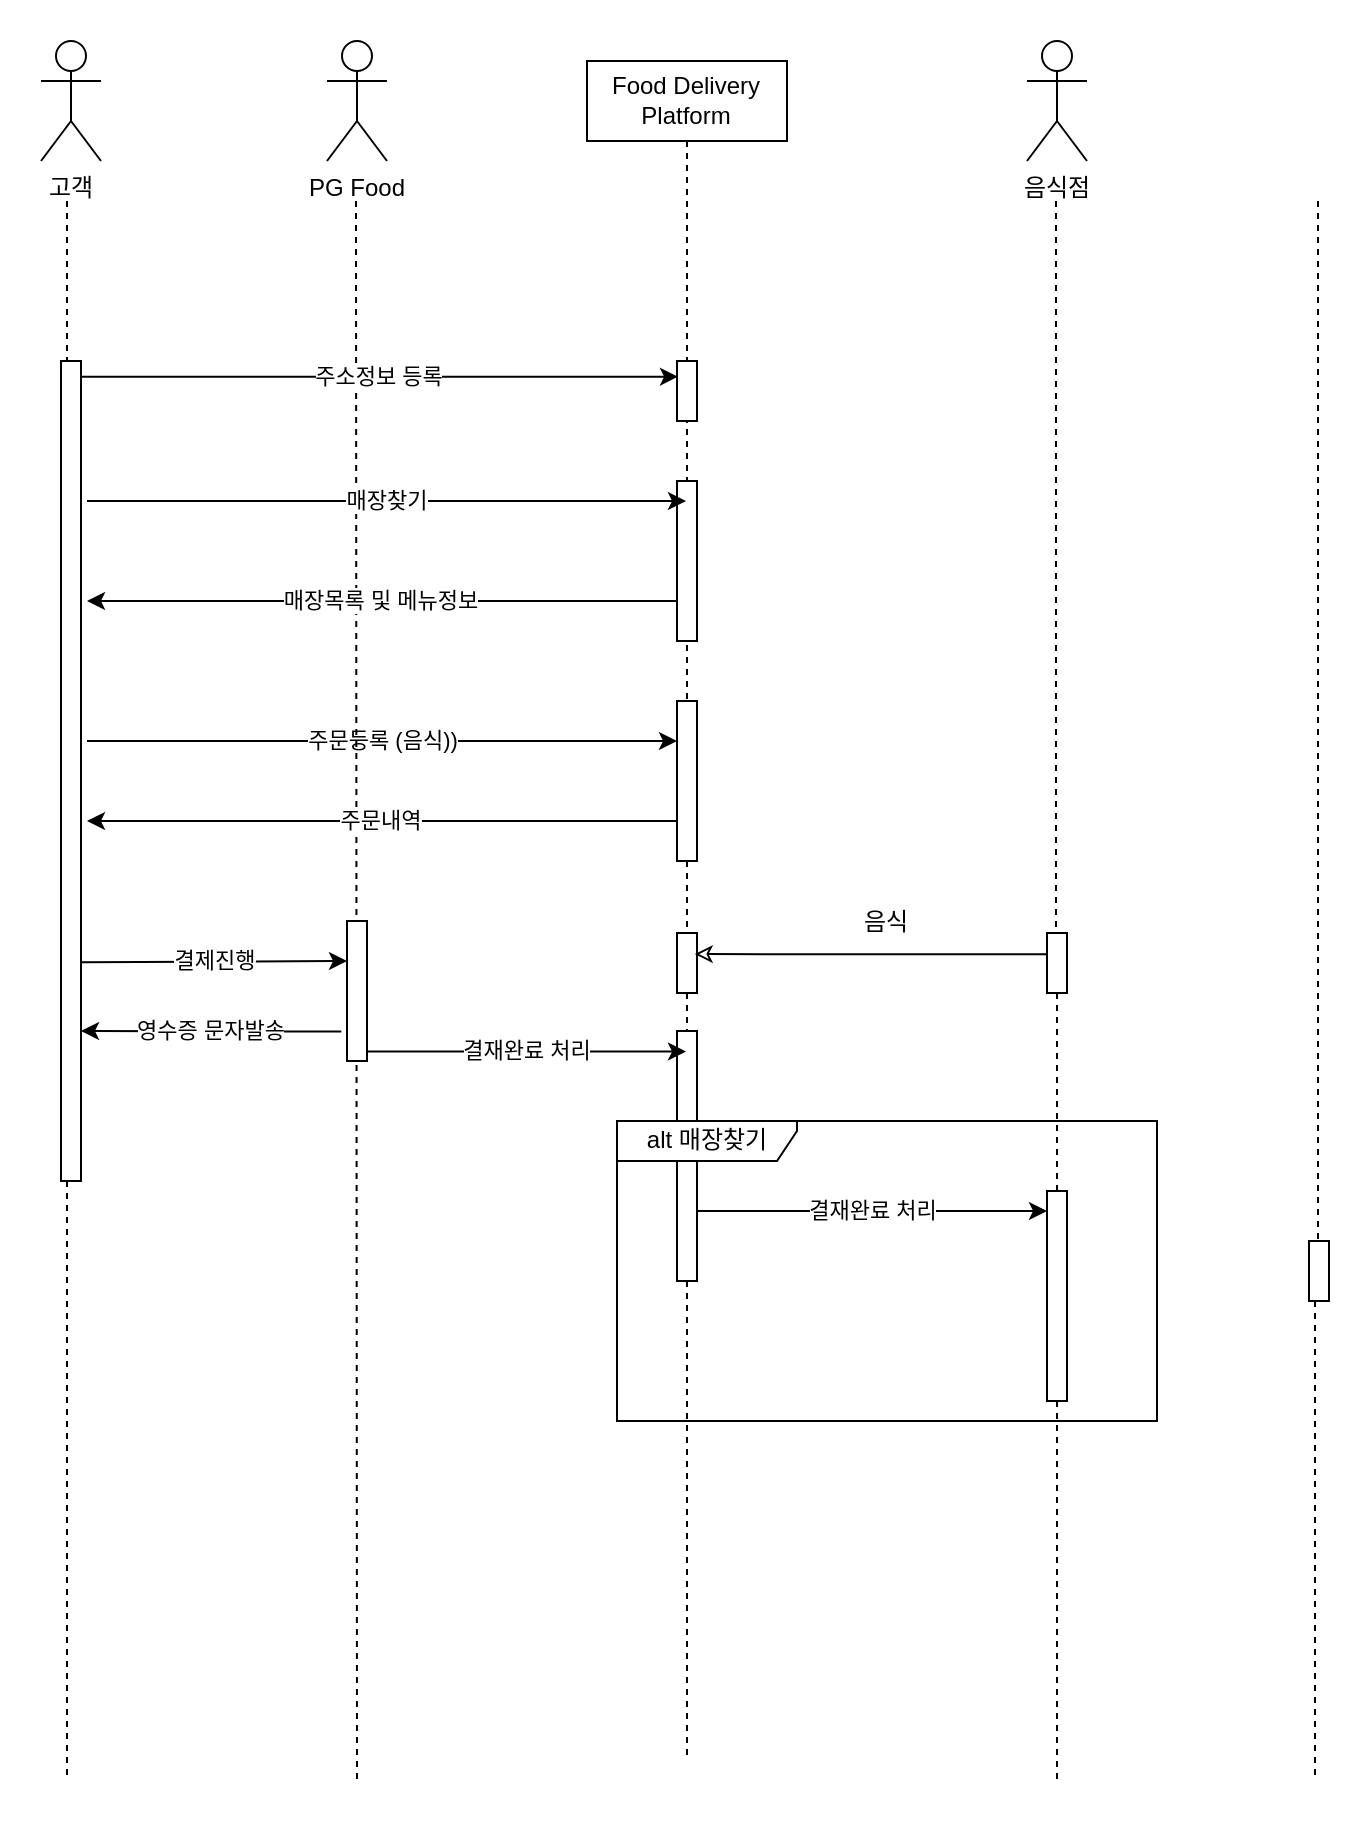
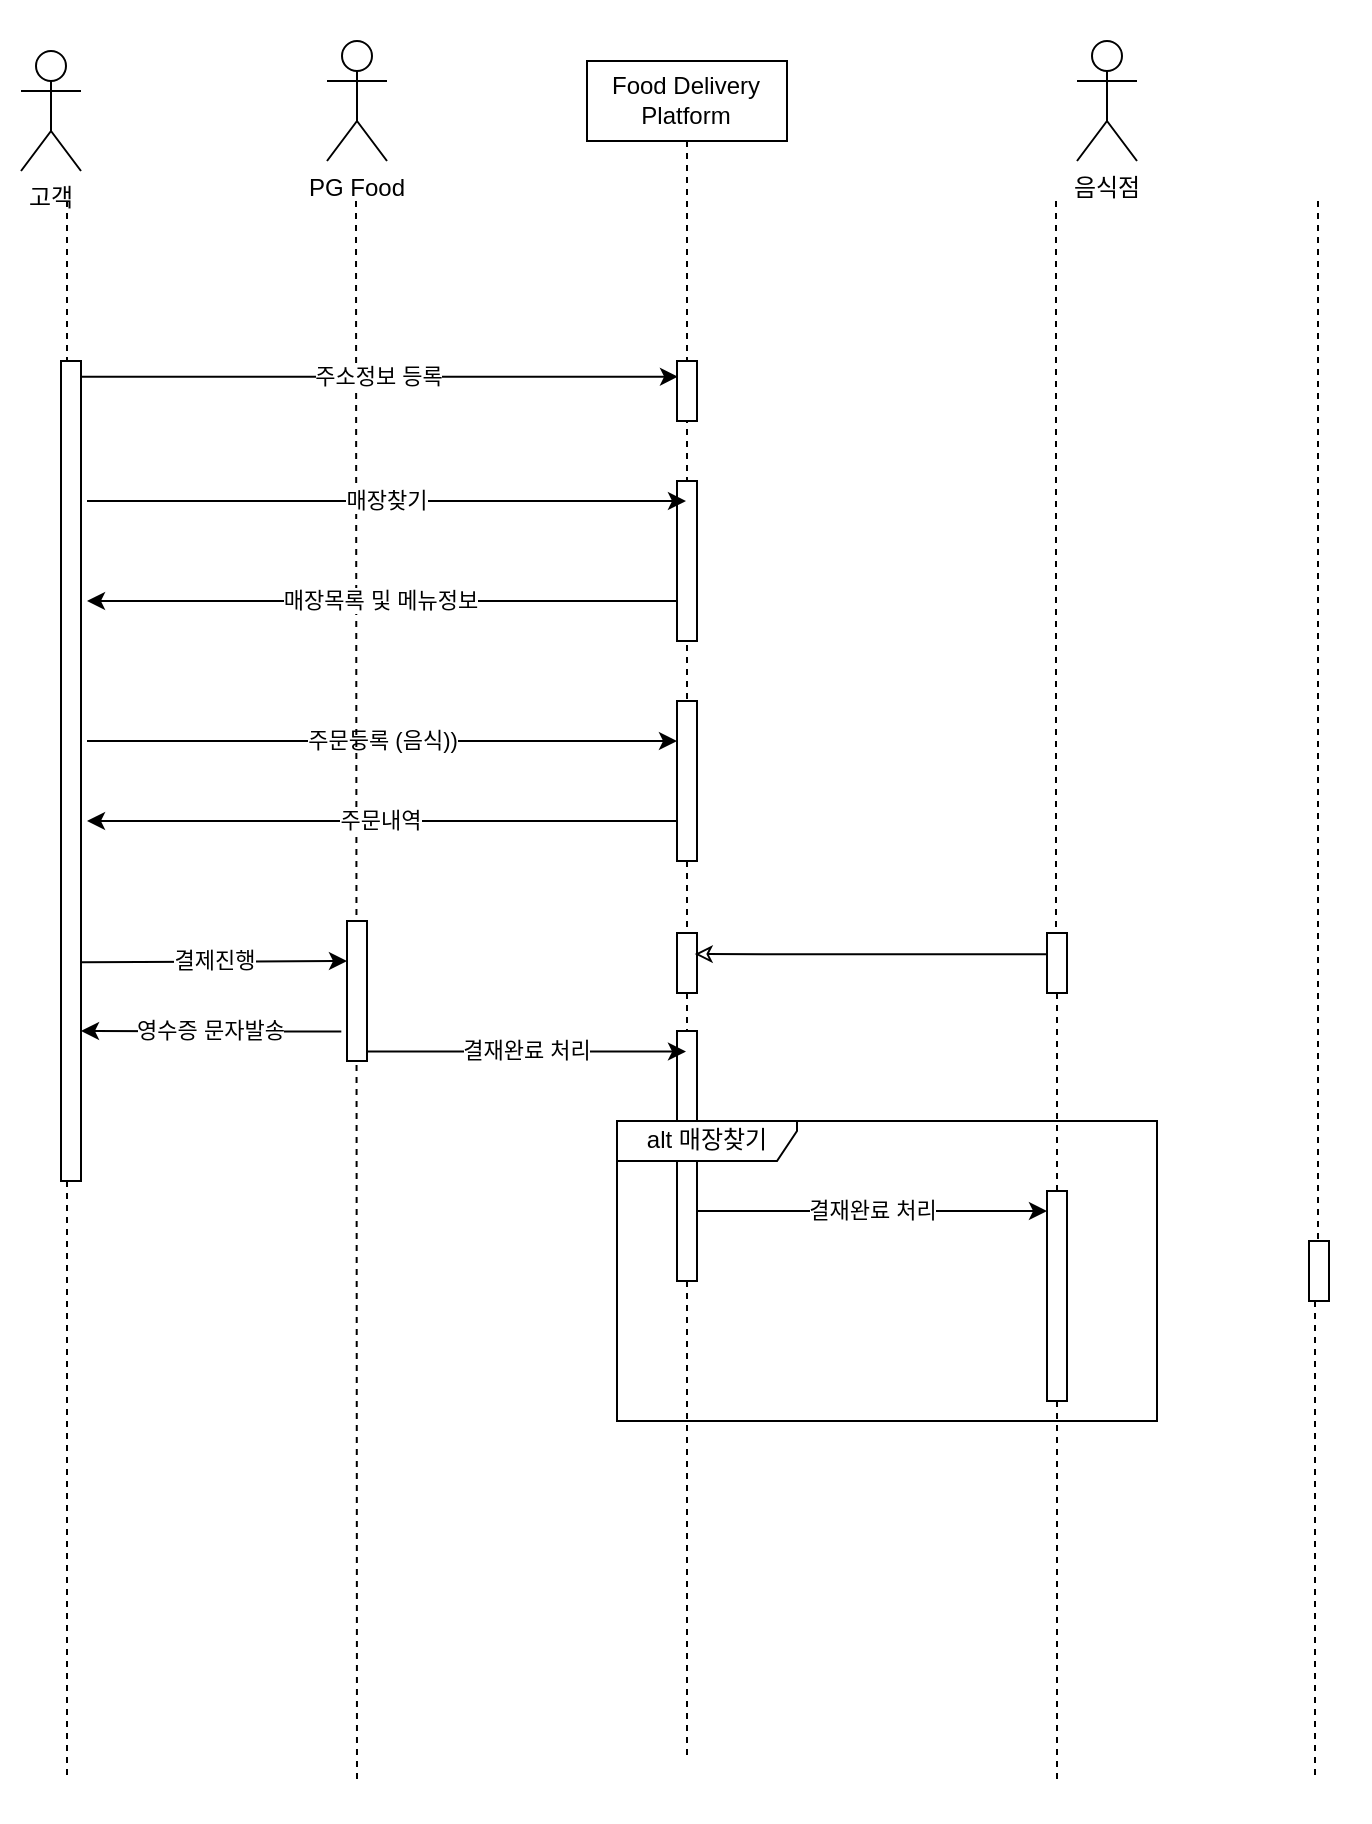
  <mxCell id="0" />
  <mxCell id="1" parent="0" />
- <mxCell id="2" value="고객" style="shape=umlActor;verticalLabelPosition=bottom;verticalAlign=top;html=1;outlineConnect=0;" vertex="1" parent="1"><mxGeometry x="20" y="20" width="30" height="60" as="geometry" /></mxCell>
- <mxCell id="3" value="음식점" style="shape=umlActor;verticalLabelPosition=bottom;verticalAlign=top;html=1;outlineConnect=0;" vertex="1" parent="1"><mxGeometry x="513" y="20" width="30" height="60" as="geometry" /></mxCell>
+ <mxCell id="2" value="고객" style="shape=umlActor;verticalLabelPosition=bottom;verticalAlign=top;html=1;outlineConnect=0;" vertex="1" parent="1"><mxGeometry x="10" y="25" width="30" height="60" as="geometry" /></mxCell>
+ <mxCell id="3" value="음식점" style="shape=umlActor;verticalLabelPosition=bottom;verticalAlign=top;html=1;outlineConnect=0;" vertex="1" parent="1"><mxGeometry x="538" y="20" width="30" height="60" as="geometry" /></mxCell>
  <mxCell id="4" value="PG Food" style="shape=umlActor;verticalLabelPosition=bottom;verticalAlign=top;html=1;outlineConnect=0;" vertex="1" parent="1"><mxGeometry x="163" y="20" width="30" height="60" as="geometry" /></mxCell>
  <mxCell id="5" value="Food Delivery Platform" style="shape=umlLifeline;perimeter=lifelinePerimeter;whiteSpace=wrap;html=1;container=1;collapsible=0;recursiveResize=0;outlineConnect=0;" vertex="1" parent="1"><mxGeometry x="293" y="30" width="100" height="850" as="geometry" /></mxCell>
  <mxCell id="6" value="" style="html=1;points=[];perimeter=orthogonalPerimeter;" vertex="1" parent="5"><mxGeometry x="45" y="150" width="10" height="30" as="geometry" /></mxCell>
  <mxCell id="7" value="" style="html=1;points=[];perimeter=orthogonalPerimeter;" vertex="1" parent="5"><mxGeometry x="45" y="210" width="10" height="80" as="geometry" /></mxCell>
  <mxCell id="8" value="" style="html=1;points=[];perimeter=orthogonalPerimeter;" vertex="1" parent="5"><mxGeometry x="45" y="320" width="10" height="80" as="geometry" /></mxCell>
  <mxCell id="9" value="주문등록 (음식))" style="endArrow=classic;html=1;rounded=0;" edge="1" parent="5"><mxGeometry width="50" height="50" relative="1" as="geometry"><mxPoint x="-250" y="340" as="sourcePoint" /><mxPoint x="45.0" y="340" as="targetPoint" /></mxGeometry></mxCell>
  <mxCell id="10" value="" style="html=1;points=[];perimeter=orthogonalPerimeter;" vertex="1" parent="5"><mxGeometry x="45" y="485" width="10" height="125" as="geometry" /></mxCell>
  <mxCell id="11" value="" style="html=1;verticalAlign=bottom;labelBackgroundColor=none;endArrow=none;endFill=0;dashed=1;rounded=0;startArrow=none;" edge="1" parent="1" source="16"><mxGeometry width="160" relative="1" as="geometry"><mxPoint x="33" y="100" as="sourcePoint" /><mxPoint x="33" y="890" as="targetPoint" /></mxGeometry></mxCell>
  <mxCell id="12" value="" style="html=1;verticalAlign=bottom;labelBackgroundColor=none;endArrow=none;endFill=0;dashed=1;rounded=0;startArrow=none;" edge="1" parent="1" source="33"><mxGeometry width="160" relative="1" as="geometry"><mxPoint x="527.5" y="100" as="sourcePoint" /><mxPoint x="528" y="890" as="targetPoint" /></mxGeometry></mxCell>
  <mxCell id="13" value="" style="html=1;verticalAlign=bottom;labelBackgroundColor=none;endArrow=none;endFill=0;dashed=1;rounded=0;" edge="1" parent="1"><mxGeometry width="160" relative="1" as="geometry"><mxPoint x="177.5" y="100" as="sourcePoint" /><mxPoint x="178" y="890" as="targetPoint" /></mxGeometry></mxCell>
  <mxCell id="14" value="" style="html=1;verticalAlign=bottom;labelBackgroundColor=none;endArrow=none;endFill=0;dashed=1;rounded=0;startArrow=none;" edge="1" parent="1" source="35"><mxGeometry width="160" relative="1" as="geometry"><mxPoint x="658.5" y="100" as="sourcePoint" /><mxPoint x="657" y="890" as="targetPoint" /></mxGeometry></mxCell>
  <mxCell id="15" value="" style="html=1;verticalAlign=bottom;labelBackgroundColor=none;endArrow=none;endFill=0;dashed=1;rounded=0;" edge="1" parent="1" target="16"><mxGeometry width="160" relative="1" as="geometry"><mxPoint x="33" y="100" as="sourcePoint" /><mxPoint x="33" y="650" as="targetPoint" /></mxGeometry></mxCell>
  <mxCell id="16" value="" style="html=1;points=[];perimeter=orthogonalPerimeter;" vertex="1" parent="1"><mxGeometry x="30" y="180" width="10" height="410" as="geometry" /></mxCell>
  <mxCell id="17" value="alt 매장찾기" style="shape=umlFrame;tabPosition=left;html=1;boundedLbl=1;labelInHeader=1;width=90;height=20;" vertex="1" parent="1"><mxGeometry x="308" y="560" width="270" height="150" as="geometry" /></mxCell>
  <mxCell id="18" value="" style="html=1;verticalAlign=bottom;labelBackgroundColor=none;endArrow=none;endFill=0;dashed=1;rounded=0;" edge="1" parent="1" target="21"><mxGeometry width="160" relative="1" as="geometry"><mxPoint x="527.5" y="100" as="sourcePoint" /><mxPoint x="527.5" y="650" as="targetPoint" /></mxGeometry></mxCell>
  <mxCell id="19" value="" style="html=1;points=[];perimeter=orthogonalPerimeter;" vertex="1" parent="1"><mxGeometry x="338" y="466" width="10" height="30" as="geometry" /></mxCell>
  <mxCell id="20" style="edgeStyle=orthogonalEdgeStyle;rounded=0;orthogonalLoop=1;jettySize=auto;html=1;endArrow=classic;endFill=0;entryX=0.886;entryY=0.352;entryDx=0;entryDy=0;entryPerimeter=0;" edge="1" parent="1" source="21" target="19"><mxGeometry relative="1" as="geometry"><Array as="points"><mxPoint x="435" y="476" /></Array></mxGeometry></mxCell>
  <mxCell id="21" value="" style="html=1;points=[];perimeter=orthogonalPerimeter;" vertex="1" parent="1"><mxGeometry x="523" y="466" width="10" height="30" as="geometry" /></mxCell>
- <mxCell id="22" value="음식" style="text;html=1;strokeColor=none;fillColor=none;align=center;verticalAlign=middle;whiteSpace=wrap;rounded=0;" vertex="1" parent="1"><mxGeometry x="413" y="446" width="60" height="30" as="geometry" /></mxCell>
  <mxCell id="23" value="주소정보 등록" style="endArrow=classic;html=1;rounded=0;entryX=0.05;entryY=0.261;entryDx=0;entryDy=0;entryPerimeter=0;" edge="1" parent="1" source="16" target="6"><mxGeometry width="50" height="50" relative="1" as="geometry"><mxPoint x="-117" y="300" as="sourcePoint" /><mxPoint x="-67" y="250" as="targetPoint" /></mxGeometry></mxCell>
  <mxCell id="24" value="매장찾기" style="endArrow=classic;html=1;rounded=0;" edge="1" parent="1" target="5"><mxGeometry width="50" height="50" relative="1" as="geometry"><mxPoint x="43" y="250" as="sourcePoint" /><mxPoint x="348.5" y="197.83" as="targetPoint" /></mxGeometry></mxCell>
  <mxCell id="25" value="매장목록 및 메뉴정보" style="endArrow=classic;html=1;rounded=0;" edge="1" parent="1" source="7"><mxGeometry width="50" height="50" relative="1" as="geometry"><mxPoint x="333" y="300" as="sourcePoint" /><mxPoint x="43" y="300" as="targetPoint" /><mxPoint as="offset" /></mxGeometry></mxCell>
  <mxCell id="26" value="주문내역" style="endArrow=classic;html=1;rounded=0;" edge="1" parent="1"><mxGeometry width="50" height="50" relative="1" as="geometry"><mxPoint x="338" y="410" as="sourcePoint" /><mxPoint x="43" y="410" as="targetPoint" /><mxPoint as="offset" /></mxGeometry></mxCell>
  <mxCell id="27" value="" style="html=1;points=[];perimeter=orthogonalPerimeter;" vertex="1" parent="1"><mxGeometry x="173" y="460" width="10" height="70" as="geometry" /></mxCell>
  <mxCell id="28" value="결제진행" style="endArrow=classic;html=1;rounded=0;" edge="1" parent="1"><mxGeometry width="50" height="50" relative="1" as="geometry"><mxPoint x="40" y="480.58" as="sourcePoint" /><mxPoint x="173" y="480" as="targetPoint" /></mxGeometry></mxCell>
  <mxCell id="29" value="영수증 문자발송" style="endArrow=classic;html=1;rounded=0;exitX=-0.283;exitY=0.79;exitDx=0;exitDy=0;exitPerimeter=0;" edge="1" parent="1" source="27"><mxGeometry width="50" height="50" relative="1" as="geometry"><mxPoint x="130" y="515" as="sourcePoint" /><mxPoint x="40" y="515" as="targetPoint" /></mxGeometry></mxCell>
  <mxCell id="30" value="결재완료 처리" style="endArrow=classic;html=1;rounded=0;exitX=-0.283;exitY=0.79;exitDx=0;exitDy=0;exitPerimeter=0;" edge="1" parent="1" target="5"><mxGeometry width="50" height="50" relative="1" as="geometry"><mxPoint x="183" y="525.3" as="sourcePoint" /><mxPoint x="525.83" y="525" as="targetPoint" /></mxGeometry></mxCell>
  <mxCell id="31" value="결재완료 처리" style="endArrow=classic;html=1;rounded=0;exitX=-0.283;exitY=0.79;exitDx=0;exitDy=0;exitPerimeter=0;" edge="1" parent="1" target="33"><mxGeometry width="50" height="50" relative="1" as="geometry"><mxPoint x="348" y="605" as="sourcePoint" /><mxPoint x="507.5" y="605" as="targetPoint" /></mxGeometry></mxCell>
  <mxCell id="32" value="" style="html=1;verticalAlign=bottom;labelBackgroundColor=none;endArrow=none;endFill=0;dashed=1;rounded=0;startArrow=none;" edge="1" parent="1" source="21" target="33"><mxGeometry width="160" relative="1" as="geometry"><mxPoint x="528" y="496" as="sourcePoint" /><mxPoint x="528" y="890" as="targetPoint" /></mxGeometry></mxCell>
  <mxCell id="33" value="" style="html=1;points=[];perimeter=orthogonalPerimeter;" vertex="1" parent="1"><mxGeometry x="523" y="595" width="10" height="105" as="geometry" /></mxCell>
  <mxCell id="34" value="" style="html=1;verticalAlign=bottom;labelBackgroundColor=none;endArrow=none;endFill=0;dashed=1;rounded=0;" edge="1" parent="1" target="35"><mxGeometry width="160" relative="1" as="geometry"><mxPoint x="658.5" y="100" as="sourcePoint" /><mxPoint x="657" y="890" as="targetPoint" /></mxGeometry></mxCell>
  <mxCell id="35" value="" style="html=1;points=[];perimeter=orthogonalPerimeter;" vertex="1" parent="1"><mxGeometry x="654" y="620" width="10" height="30" as="geometry" /></mxCell>
